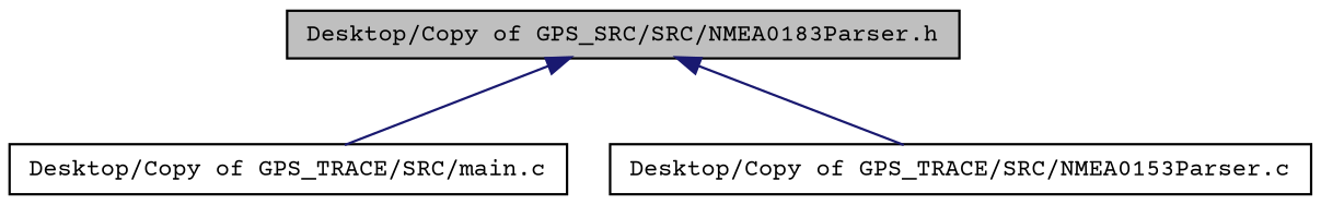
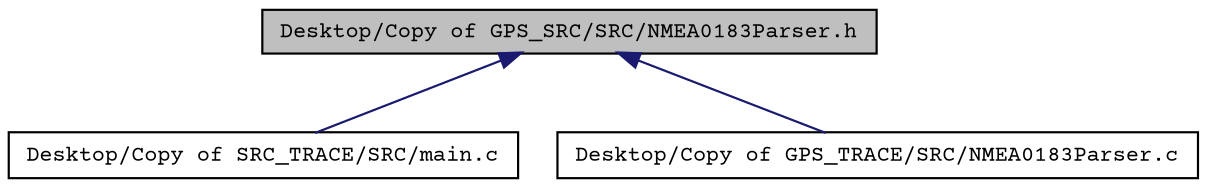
  digraph {
    fontname="Courier Prime"
    node [color=black fillcolor=white fontname="Courier Prime" fontsize=10 shape=record style=filled]
    edge [color=midnightblue dir=back fontname="Courier Prime" fontsize=10 labelfontname="FreeSans.ttf" labelfontsize=10 style=solid]
    n1 [fillcolor=grey75 fontcolor=black height=0.2 label="Desktop/Copy of GPS_SRC/SRC/NMEA0183Parser.h" width=0.4]
-   n2 [height=0.2 label="Desktop/Copy of GPS_TRACE/SRC/main.c" width=0.4]
-   n3 [height=0.2 label="Desktop/Copy of GPS_TRACE/SRC/NMEA0153Parser.c" width=0.4]
+   n2 [height=0.2 label="Desktop/Copy of SRC_TRACE/SRC/main.c" width=0.4]
+   n3 [height=0.2 label="Desktop/Copy of GPS_TRACE/SRC/NMEA0183Parser.c" width=0.4]
    n1 -> n2
    n1 -> n3
  }
